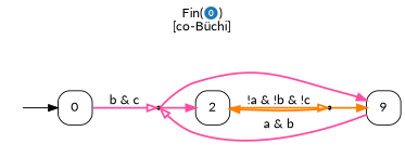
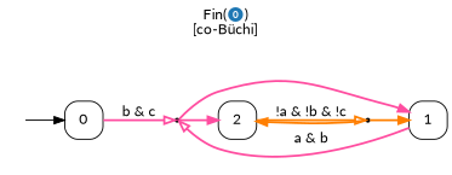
  digraph {
    fontname=Lato
    label=<Fin(<font color="#1F78B4">⓿</font>)<br/>[co-Büchi]>
    labelloc=t
    rankdir=LR
    node [fontname=Lato shape=box style=rounded]
    edge [fontname=Lato color="#FF4DA0" style=bold]
    I [style=invis width=0]
    n2 [label=0 width=0.5]
    -1.1 [height=0.05 shape=point width=0.05]
-   n4 [label=9 width=0.5]
+   n4 [label=1 width=0.5]
    n5 [label=2 width=0.5]
    -1.2 [height=0.05 shape=point width=0.05]
    I -> n2 [color="" style=""]
    n2 -> -1.1 [arrowhead=onormal label=<b &amp; c>]
    -1.1 -> n4
    -1.1 -> n5
    n4 -> -1.1 [arrowhead=onormal label=<a &amp; b>]
    n5 -> -1.2 [arrowhead=onormal color="#FF7F00" label=<!a &amp; !b &amp; !c>]
    -1.2 -> n4 [color="#FF7F00"]
    -1.2 -> n5 [color="#FF7F00"]
  }
